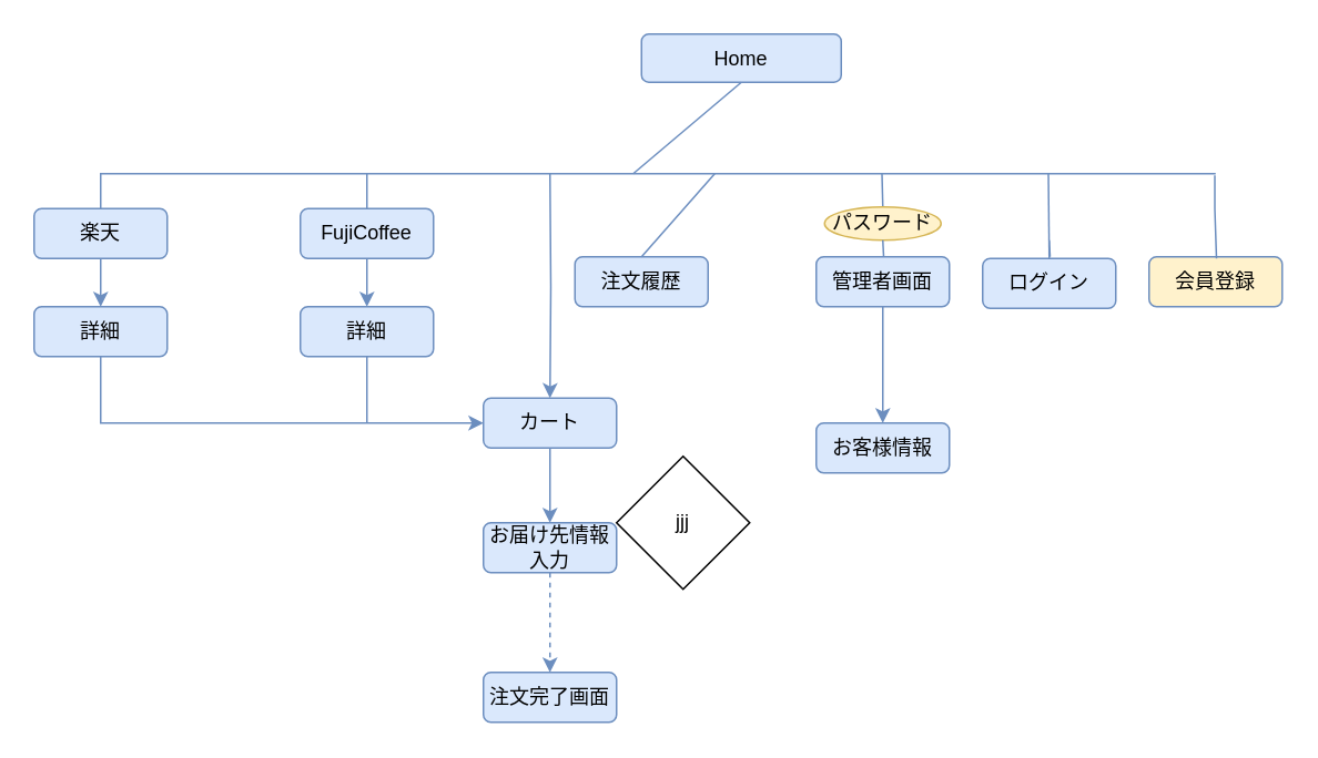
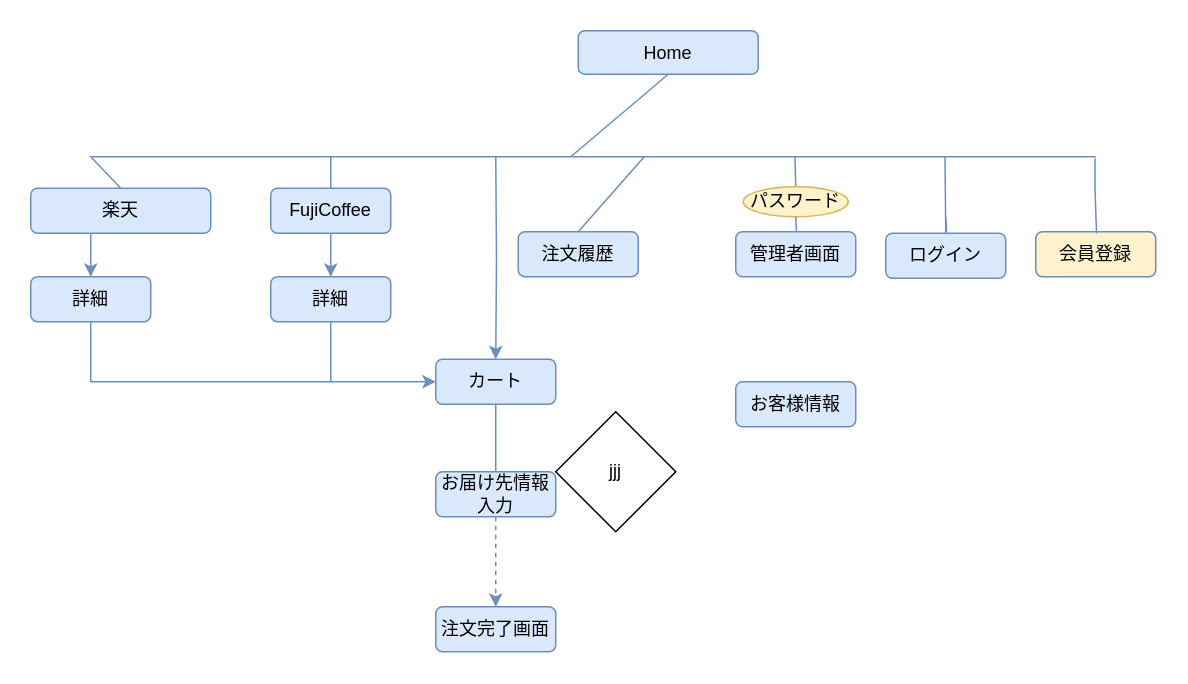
  <mxCell id="0" />
  <mxCell id="1" parent="0" />
  <mxCell id="2" value="Home" style="rounded=1;whiteSpace=wrap;html=1;fillColor=#dae8fc;strokeColor=#6c8ebf;" parent="1" vertex="1"><mxGeometry x="385" y="20" width="120" height="29" as="geometry" /></mxCell>
  <mxCell id="3" style="edgeStyle=orthogonalEdgeStyle;rounded=0;orthogonalLoop=1;jettySize=auto;html=1;exitX=0.5;exitY=1;exitDx=0;exitDy=0;entryX=0;entryY=0.5;entryDx=0;entryDy=0;fillColor=#dae8fc;strokeColor=#6c8ebf;" parent="1" source="4" target="15" edge="1"><mxGeometry relative="1" as="geometry" /></mxCell>
  <mxCell id="4" value="詳細" style="rounded=1;whiteSpace=wrap;html=1;fillColor=#dae8fc;strokeColor=#6c8ebf;" parent="1" vertex="1"><mxGeometry x="20" y="184" width="80" height="30" as="geometry" /></mxCell>
  <mxCell id="5" style="edgeStyle=orthogonalEdgeStyle;rounded=0;orthogonalLoop=1;jettySize=auto;html=1;exitX=0.5;exitY=1;exitDx=0;exitDy=0;entryX=0.5;entryY=0;entryDx=0;entryDy=0;fillColor=#dae8fc;strokeColor=#6c8ebf;" parent="1" source="6" target="12" edge="1"><mxGeometry relative="1" as="geometry" /></mxCell>
  <mxCell id="6" value="FujiCoffee" style="rounded=1;whiteSpace=wrap;html=1;fillColor=#dae8fc;strokeColor=#6c8ebf;" parent="1" vertex="1"><mxGeometry x="180" y="125" width="80" height="30" as="geometry" /></mxCell>
  <mxCell id="7" style="edgeStyle=orthogonalEdgeStyle;rounded=0;orthogonalLoop=1;jettySize=auto;html=1;exitX=0.5;exitY=1;exitDx=0;exitDy=0;entryX=0.5;entryY=0;entryDx=0;entryDy=0;fillColor=#dae8fc;strokeColor=#6c8ebf;" parent="1" source="8" target="4" edge="1"><mxGeometry relative="1" as="geometry" /></mxCell>
- <mxCell id="8" value="楽天" style="rounded=1;whiteSpace=wrap;html=1;fillColor=#dae8fc;strokeColor=#6c8ebf;" parent="1" vertex="1"><mxGeometry x="20" y="125" width="80" height="30" as="geometry" /></mxCell>
+ <mxCell id="8" value="楽天" style="rounded=1;whiteSpace=wrap;html=1;fillColor=#dae8fc;strokeColor=#6c8ebf;" parent="1" vertex="1"><mxGeometry x="20" y="125" width="120" height="30" as="geometry" /></mxCell>
  <mxCell id="9" value="" style="endArrow=none;html=1;rounded=0;entryX=0.5;entryY=1;entryDx=0;entryDy=0;fillColor=#dae8fc;strokeColor=#6c8ebf;" parent="1" target="2" edge="1"><mxGeometry width="50" height="50" relative="1" as="geometry"><mxPoint x="380" y="104" as="sourcePoint" /><mxPoint x="420" y="94" as="targetPoint" /></mxGeometry></mxCell>
  <mxCell id="10" value="" style="endArrow=none;html=1;rounded=0;exitX=0.5;exitY=0;exitDx=0;exitDy=0;entryX=0.5;entryY=0;entryDx=0;entryDy=0;fillColor=#dae8fc;strokeColor=#6c8ebf;" parent="1" source="8" target="6" edge="1"><mxGeometry width="50" height="50" relative="1" as="geometry"><mxPoint x="360" y="134" as="sourcePoint" /><mxPoint x="400" y="134" as="targetPoint" /><Array as="points"><mxPoint x="60" y="104" /><mxPoint x="80" y="104" /><mxPoint x="290" y="104" /><mxPoint x="430" y="104" /><mxPoint x="470" y="104" /><mxPoint x="730" y="104" /><mxPoint x="270" y="104" /><mxPoint x="220" y="104" /></Array></mxGeometry></mxCell>
  <mxCell id="11" style="rounded=0;orthogonalLoop=1;jettySize=auto;html=1;exitX=0.5;exitY=1;exitDx=0;exitDy=0;endArrow=none;endFill=0;fillColor=#dae8fc;strokeColor=#6c8ebf;" parent="1" source="12" edge="1"><mxGeometry relative="1" as="geometry"><mxPoint x="220" y="254" as="targetPoint" /></mxGeometry></mxCell>
  <mxCell id="12" value="詳細" style="rounded=1;whiteSpace=wrap;html=1;fillColor=#dae8fc;strokeColor=#6c8ebf;" parent="1" vertex="1"><mxGeometry x="180" y="184" width="80" height="30" as="geometry" /></mxCell>
  <mxCell id="13" style="edgeStyle=orthogonalEdgeStyle;rounded=0;orthogonalLoop=1;jettySize=auto;html=1;exitX=0.5;exitY=0;exitDx=0;exitDy=0;entryX=0.5;entryY=0;entryDx=0;entryDy=0;fillColor=#dae8fc;strokeColor=#6c8ebf;" parent="1" target="15" edge="1"><mxGeometry relative="1" as="geometry"><mxPoint x="330" y="104" as="sourcePoint" /></mxGeometry></mxCell>
- <mxCell id="14" style="edgeStyle=none;rounded=0;orthogonalLoop=1;jettySize=auto;html=1;exitX=0.5;exitY=1;exitDx=0;exitDy=0;entryX=0.5;entryY=0;entryDx=0;entryDy=0;endArrow=classic;endFill=1;fillColor=#dae8fc;strokeColor=#6c8ebf;" parent="1" source="15" target="23" edge="1"><mxGeometry relative="1" as="geometry" /></mxCell>
+ <mxCell id="14" style="edgeStyle=none;rounded=0;orthogonalLoop=1;jettySize=auto;html=1;exitX=0.5;exitY=1;exitDx=0;exitDy=0;entryX=0.5;entryY=0;entryDx=0;entryDy=0;endArrow=none;endFill=1;fillColor=#dae8fc;strokeColor=#6c8ebf;" parent="1" source="15" target="23" edge="1"><mxGeometry relative="1" as="geometry" /></mxCell>
  <mxCell id="15" value="カート" style="rounded=1;whiteSpace=wrap;html=1;fillColor=#dae8fc;strokeColor=#6c8ebf;" parent="1" vertex="1"><mxGeometry x="290" y="239" width="80" height="30" as="geometry" /></mxCell>
- <mxCell id="16" style="edgeStyle=none;rounded=0;orthogonalLoop=1;jettySize=auto;html=1;exitX=0.5;exitY=1;exitDx=0;exitDy=0;entryX=0.5;entryY=0;entryDx=0;entryDy=0;endArrow=classic;endFill=1;fillColor=#dae8fc;strokeColor=#6c8ebf;" parent="1" source="17" target="20" edge="1"><mxGeometry relative="1" as="geometry" /></mxCell>
  <mxCell id="17" value="管理者画面" style="rounded=1;whiteSpace=wrap;html=1;fillColor=#dae8fc;strokeColor=#6c8ebf;" parent="1" vertex="1"><mxGeometry x="490" y="154" width="80" height="30" as="geometry" /></mxCell>
  <mxCell id="18" value="注文履歴" style="rounded=1;whiteSpace=wrap;html=1;fillColor=#dae8fc;strokeColor=#6c8ebf;" parent="1" vertex="1"><mxGeometry x="345" y="154" width="80" height="30" as="geometry" /></mxCell>
  <mxCell id="19" value="ログイン" style="rounded=1;whiteSpace=wrap;html=1;fillColor=#dae8fc;strokeColor=#6c8ebf;" parent="1" vertex="1"><mxGeometry x="590" y="155" width="80" height="30" as="geometry" /></mxCell>
  <mxCell id="20" value="お客様情報" style="rounded=1;whiteSpace=wrap;html=1;fillColor=#dae8fc;strokeColor=#6c8ebf;" parent="1" vertex="1"><mxGeometry x="490" y="254" width="80" height="30" as="geometry" /></mxCell>
  <mxCell id="21" value="注文完了画面" style="rounded=1;whiteSpace=wrap;html=1;fillColor=#dae8fc;strokeColor=#6c8ebf;" parent="1" vertex="1"><mxGeometry x="290" y="404" width="80" height="30" as="geometry" /></mxCell>
  <mxCell id="22" style="edgeStyle=none;rounded=0;orthogonalLoop=1;jettySize=auto;html=1;exitX=0.5;exitY=1;exitDx=0;exitDy=0;entryX=0.5;entryY=0;entryDx=0;entryDy=0;endArrow=classic;endFill=1;fillColor=#dae8fc;strokeColor=#6c8ebf;dashed=1;" parent="1" source="23" target="21" edge="1"><mxGeometry relative="1" as="geometry" /></mxCell>
  <mxCell id="23" value="お届け先情報入力" style="rounded=1;whiteSpace=wrap;html=1;fillColor=#dae8fc;strokeColor=#6c8ebf;" parent="1" vertex="1"><mxGeometry x="290" y="314" width="80" height="30" as="geometry" /></mxCell>
  <mxCell id="24" value="" style="endArrow=none;html=1;rounded=0;exitX=0.5;exitY=0;exitDx=0;exitDy=0;fillColor=#dae8fc;strokeColor=#6c8ebf;" parent="1" source="18" edge="1"><mxGeometry width="50" height="50" relative="1" as="geometry"><mxPoint x="379" y="154" as="sourcePoint" /><mxPoint x="429" y="104" as="targetPoint" /></mxGeometry></mxCell>
  <mxCell id="25" value="" style="endArrow=none;html=1;rounded=0;exitX=0.5;exitY=0;exitDx=0;exitDy=0;fillColor=#dae8fc;strokeColor=#6c8ebf;startArrow=none;" parent="1" source="27" edge="1"><mxGeometry width="50" height="50" relative="1" as="geometry"><mxPoint x="530.5" y="154" as="sourcePoint" /><mxPoint x="529.5" y="104" as="targetPoint" /></mxGeometry></mxCell>
  <mxCell id="26" value="" style="endArrow=none;html=1;rounded=0;exitX=0.5;exitY=0;exitDx=0;exitDy=0;fillColor=#dae8fc;strokeColor=#6c8ebf;startArrow=none;" parent="1" source="19" edge="1"><mxGeometry width="50" height="50" relative="1" as="geometry"><mxPoint x="630" y="124" as="sourcePoint" /><mxPoint x="629.5" y="104" as="targetPoint" /></mxGeometry></mxCell>
  <mxCell id="27" value="パスワード" style="ellipse;whiteSpace=wrap;html=1;strokeColor=#d6b656;fillColor=#fff2cc;" parent="1" vertex="1"><mxGeometry x="495" y="124" width="70" height="20" as="geometry" /></mxCell>
  <mxCell id="28" value="" style="endArrow=none;html=1;rounded=0;exitX=0.5;exitY=0;exitDx=0;exitDy=0;fillColor=#dae8fc;strokeColor=#6c8ebf;" parent="1" target="27" edge="1"><mxGeometry width="50" height="50" relative="1" as="geometry"><mxPoint x="530.5" y="154" as="sourcePoint" /><mxPoint x="529.5" y="104" as="targetPoint" /></mxGeometry></mxCell>
  <mxCell id="29" value="" style="endArrow=none;html=1;rounded=0;exitX=0.5;exitY=0;exitDx=0;exitDy=0;fillColor=#dae8fc;strokeColor=#6c8ebf;" parent="1" edge="1"><mxGeometry width="50" height="50" relative="1" as="geometry"><mxPoint x="630.5" y="154" as="sourcePoint" /><mxPoint x="630" y="144" as="targetPoint" /></mxGeometry></mxCell>
  <mxCell id="30" value="会員登録" style="rounded=1;whiteSpace=wrap;html=1;fillColor=#fff2cc;strokeColor=#6c8ebf;" parent="1" vertex="1"><mxGeometry x="690" y="154" width="80" height="30" as="geometry" /></mxCell>
  <mxCell id="31" value="" style="endArrow=none;html=1;rounded=0;exitX=0.5;exitY=0;exitDx=0;exitDy=0;fillColor=#dae8fc;strokeColor=#6c8ebf;" parent="1" edge="1"><mxGeometry width="50" height="50" relative="1" as="geometry"><mxPoint x="730.5" y="155" as="sourcePoint" /><mxPoint x="729.5" y="105" as="targetPoint" /><Array as="points"><mxPoint x="729.5" y="125" /></Array></mxGeometry></mxCell>
  <mxCell id="32" value="jjj" style="rhombus;whiteSpace=wrap;html=1;" vertex="1" parent="1"><mxGeometry x="370" y="274" width="80" height="80" as="geometry" /></mxCell>
